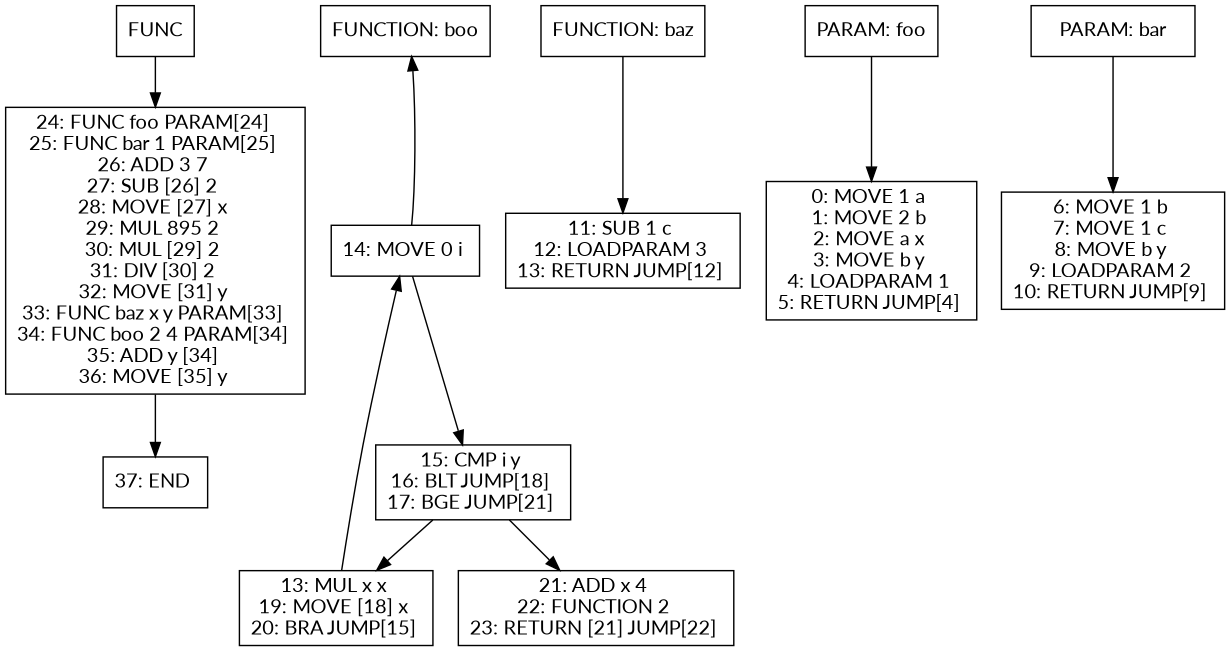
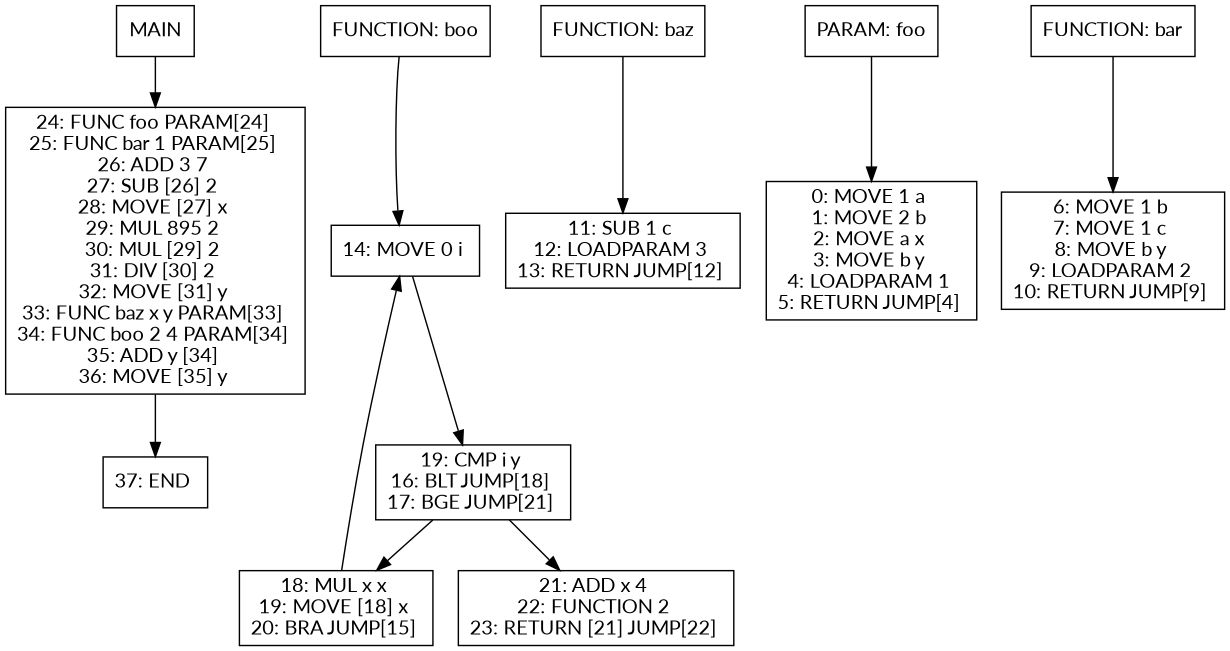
  digraph {
    fontname=Lato
    node [fontname=Lato shape=box]
    edge [fontname=Lato]
-   n1 [label=FUNC]
+   n1 [label=MAIN]
    n2 [label="24: FUNC foo PARAM[24] \n25: FUNC bar 1 PARAM[25] \n26: ADD 3 7 \n27: SUB [26] 2 \n28: MOVE [27] x \n29: MUL 895 2 \n30: MUL [29] 2 \n31: DIV [30] 2 \n32: MOVE [31] y \n33: FUNC baz x y PARAM[33] \n34: FUNC boo 2 4 PARAM[34] \n35: ADD y [34] \n36: MOVE [35] y \n"]
    n3 [label="37: END \n"]
    n4 [label="FUNCTION: boo"]
    n5 [label="14: MOVE 0 i \n"]
-   n6 [label="15: CMP i y \n16: BLT JUMP[18] \n17: BGE JUMP[21] \n"]
-   n7 [label="13: MUL x x \n19: MOVE [18] x \n20: BRA JUMP[15] \n"]
+   n6 [label="19: CMP i y \n16: BLT JUMP[18] \n17: BGE JUMP[21] \n"]
+   n7 [label="18: MUL x x \n19: MOVE [18] x \n20: BRA JUMP[15] \n"]
    n8 [label="21: ADD x 4 \n22: FUNCTION 2 \n23: RETURN [21] JUMP[22] \n"]
    n9 [label="FUNCTION: baz"]
    n10 [label="11: SUB 1 c \n12: LOADPARAM 3 \n13: RETURN JUMP[12] \n"]
    n11 [label="PARAM: foo"]
    n12 [label="0: MOVE 1 a \n1: MOVE 2 b \n2: MOVE a x \n3: MOVE b y \n4: LOADPARAM 1 \n5: RETURN JUMP[4] \n"]
-   n13 [label="PARAM: bar"]
+   n13 [label="FUNCTION: bar"]
    n14 [label="6: MOVE 1 b \n7: MOVE 1 c \n8: MOVE b y \n9: LOADPARAM 2 \n10: RETURN JUMP[9] \n"]
    n1 -> n2
    n2 -> n3
-   n5 -> n4
+   n4 -> n5
    n5 -> n6
    n6 -> n7
    n6 -> n8
    n7 -> n5
    n9 -> n10
    n11 -> n12
    n13 -> n14
  }
